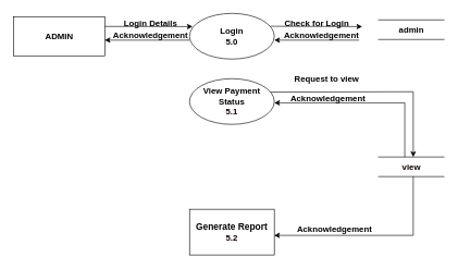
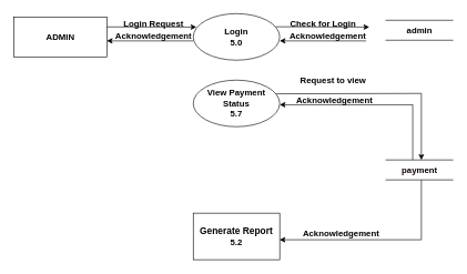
  <mxCell id="0" />
  <mxCell id="1" parent="0" />
  <mxCell id="2" style="edgeStyle=none;html=1;exitX=0;exitY=0.5;exitDx=0;exitDy=0;entryX=1;entryY=0.5;entryDx=0;entryDy=0;strokeColor=#000000;" parent="1" edge="1"><mxGeometry relative="1" as="geometry"><mxPoint x="290" y="61" as="sourcePoint" /><mxPoint x="160" y="61" as="targetPoint" /></mxGeometry></mxCell>
  <mxCell id="3" value="&lt;b style=&quot;font-size: 13px&quot;&gt;&lt;font color=&quot;#000000&quot; style=&quot;font-size: 13px&quot;&gt;Login&lt;br&gt;5.0&lt;/font&gt;&lt;/b&gt;" style="ellipse;whiteSpace=wrap;html=1;strokeColor=#000000;fillColor=none;" parent="1" vertex="1"><mxGeometry x="290" y="20" width="130" height="70" as="geometry" /></mxCell>
  <mxCell id="4" style="edgeStyle=none;html=1;exitX=1;exitY=0.25;exitDx=0;exitDy=0;entryX=0.036;entryY=0.289;entryDx=0;entryDy=0;entryPerimeter=0;strokeColor=#000000;" parent="1" source="5" target="3" edge="1"><mxGeometry relative="1" as="geometry" /></mxCell>
  <mxCell id="5" value="&lt;b&gt;ADMIN&lt;/b&gt;" style="html=1;dashed=0;whitespace=wrap;fontSize=13;fontColor=#000000;strokeColor=#000000;fillColor=none;" parent="1" vertex="1"><mxGeometry x="20" y="25" width="140" height="60" as="geometry" /></mxCell>
  <mxCell id="6" style="edgeStyle=none;html=1;exitX=0;exitY=0.5;exitDx=0;exitDy=0;entryX=1;entryY=0.5;entryDx=0;entryDy=0;strokeColor=#000000;" parent="1" edge="1"><mxGeometry relative="1" as="geometry"><mxPoint x="550" y="61" as="sourcePoint" /><mxPoint x="420" y="61" as="targetPoint" /></mxGeometry></mxCell>
  <mxCell id="7" style="edgeStyle=none;html=1;exitX=0.952;exitY=0.282;exitDx=0;exitDy=0;entryX=0.036;entryY=0.289;entryDx=0;entryDy=0;entryPerimeter=0;strokeColor=#000000;exitPerimeter=0;" parent="1" source="3" edge="1"><mxGeometry relative="1" as="geometry"><mxPoint x="420" y="40" as="sourcePoint" /><mxPoint x="554.68" y="40.23" as="targetPoint" /></mxGeometry></mxCell>
  <mxCell id="8" value="&lt;font style=&quot;font-size: 13px&quot; color=&quot;#000000&quot;&gt;&lt;b&gt;admin&lt;/b&gt;&lt;/font&gt;" style="html=1;dashed=0;whitespace=wrap;shape=partialRectangle;right=0;left=0;fillColor=none;strokeColor=#000000;" parent="1" vertex="1"><mxGeometry x="580" y="30" width="100" height="30" as="geometry" /></mxCell>
  <mxCell id="9" style="edgeStyle=elbowEdgeStyle;elbow=vertical;html=1;exitX=0.956;exitY=0.294;exitDx=0;exitDy=0;entryX=0.5;entryY=0;entryDx=0;entryDy=0;fontSize=13;fontColor=#0F0000;strokeColor=#000000;exitPerimeter=0;rounded=0;" parent="1" source="10" edge="1"><mxGeometry relative="1" as="geometry"><mxPoint x="417.28" y="140.58" as="sourcePoint" /><mxPoint x="633" y="240" as="targetPoint" /><Array as="points"><mxPoint x="513" y="140" /><mxPoint x="533" y="155" /></Array></mxGeometry></mxCell>
- <mxCell id="10" value="&lt;font color=&quot;#000000&quot;&gt;&lt;span style=&quot;font-size: 13px&quot;&gt;&lt;b&gt;View Payment Status&lt;br&gt;&lt;/b&gt;&lt;/span&gt;&lt;/font&gt;&lt;b&gt;&lt;font style=&quot;font-size: 13px&quot; color=&quot;#0f0000&quot;&gt;5.1&lt;/font&gt;&lt;/b&gt;" style="ellipse;whiteSpace=wrap;html=1;strokeColor=#000000;fillColor=none;" parent="1" vertex="1"><mxGeometry x="290" y="120" width="130" height="70" as="geometry" /></mxCell>
+ <mxCell id="10" value="&lt;font color=&quot;#000000&quot;&gt;&lt;span style=&quot;font-size: 13px&quot;&gt;&lt;b&gt;View Payment Status&lt;br&gt;&lt;/b&gt;&lt;/span&gt;&lt;/font&gt;&lt;b&gt;&lt;font style=&quot;font-size: 13px&quot; color=&quot;#0f0000&quot;&gt;5.7&lt;/font&gt;&lt;/b&gt;" style="ellipse;whiteSpace=wrap;html=1;strokeColor=#000000;fillColor=none;" parent="1" vertex="1"><mxGeometry x="290" y="120" width="130" height="70" as="geometry" /></mxCell>
  <mxCell id="11" value="&lt;b&gt;&lt;font color=&quot;#000000&quot;&gt;&lt;span style=&quot;font-size: 14px&quot;&gt;Generate Report&lt;br&gt;&lt;/span&gt;&lt;/font&gt;&lt;font style=&quot;font-size: 13px&quot; color=&quot;#0f0000&quot;&gt;5.2&lt;/font&gt;&lt;/b&gt;" style="whiteSpace=wrap;html=1;strokeColor=#000000;fillColor=none;rounded=0;" parent="1" vertex="1"><mxGeometry x="290" y="320" width="130" height="70" as="geometry" /></mxCell>
  <mxCell id="12" style="edgeStyle=elbowEdgeStyle;rounded=0;elbow=vertical;html=1;exitX=0.4;exitY=0.005;exitDx=0;exitDy=0;entryX=1;entryY=0.5;entryDx=0;entryDy=0;fontSize=13;fontColor=#0F0000;strokeColor=#000000;exitPerimeter=0;" parent="1" edge="1" source="14"><mxGeometry relative="1" as="geometry"><mxPoint x="620" y="242" as="sourcePoint" /><mxPoint x="420" y="157" as="targetPoint" /><Array as="points"><mxPoint x="610" y="157" /></Array></mxGeometry></mxCell>
  <mxCell id="13" style="edgeStyle=elbowEdgeStyle;rounded=0;elbow=vertical;html=1;exitX=0.5;exitY=1;exitDx=0;exitDy=0;fontSize=13;fontColor=#0F0000;strokeColor=#000000;entryX=0.999;entryY=0.569;entryDx=0;entryDy=0;entryPerimeter=0;" parent="1" target="11" edge="1"><mxGeometry relative="1" as="geometry"><mxPoint x="633" y="270" as="sourcePoint" /><mxPoint x="422.333" y="360" as="targetPoint" /><Array as="points"><mxPoint x="503" y="360" /><mxPoint x="513" y="380" /></Array></mxGeometry></mxCell>
- <mxCell id="14" value="&lt;b&gt;view&lt;/b&gt;" style="html=1;dashed=0;whitespace=wrap;shape=partialRectangle;right=0;left=0;labelBackgroundColor=none;fontSize=13;fontColor=#0F0000;strokeColor=#000000;fillColor=none;" parent="1" vertex="1"><mxGeometry x="580" y="240" width="100" height="30" as="geometry" /></mxCell>
- <mxCell id="15" value="&lt;b&gt;&lt;font color=&quot;#000000&quot; style=&quot;font-size: 13px&quot;&gt;Login Details&lt;/font&gt;&lt;/b&gt;" style="text;html=1;align=center;verticalAlign=middle;resizable=0;points=[];autosize=1;strokeColor=none;fillColor=none;" vertex="1" parent="1"><mxGeometry x="180" y="25" width="100" height="20" as="geometry" /></mxCell>
+ <mxCell id="14" value="&lt;b&gt;payment&lt;/b&gt;" style="html=1;dashed=0;whitespace=wrap;shape=partialRectangle;right=0;left=0;labelBackgroundColor=none;fontSize=13;fontColor=#0F0000;strokeColor=#000000;fillColor=none;" parent="1" vertex="1"><mxGeometry x="580" y="240" width="100" height="30" as="geometry" /></mxCell>
+ <mxCell id="15" value="&lt;b&gt;&lt;font color=&quot;#000000&quot; style=&quot;font-size: 13px&quot;&gt;Login Request&lt;/font&gt;&lt;/b&gt;" style="text;html=1;align=center;verticalAlign=middle;resizable=0;points=[];autosize=1;strokeColor=none;fillColor=none;" vertex="1" parent="1"><mxGeometry x="180" y="25" width="100" height="20" as="geometry" /></mxCell>
  <mxCell id="16" value="&lt;b&gt;Acknowledgement&lt;/b&gt;" style="text;html=1;align=center;verticalAlign=middle;resizable=0;points=[];autosize=1;strokeColor=none;fillColor=none;fontSize=13;fontColor=#000000;" vertex="1" parent="1"><mxGeometry x="165" y="44" width="130" height="20" as="geometry" /></mxCell>
  <mxCell id="17" value="&lt;b&gt;Check for Login&lt;/b&gt;" style="text;html=1;align=center;verticalAlign=middle;resizable=0;points=[];autosize=1;strokeColor=none;fillColor=none;fontSize=13;fontColor=#000000;" vertex="1" parent="1"><mxGeometry x="430" y="25" width="110" height="20" as="geometry" /></mxCell>
  <mxCell id="18" value="&lt;b&gt;Acknowledgement&lt;/b&gt;" style="text;html=1;align=center;verticalAlign=middle;resizable=0;points=[];autosize=1;strokeColor=none;fillColor=none;fontSize=13;fontColor=#000000;" vertex="1" parent="1"><mxGeometry x="427" y="44" width="130" height="20" as="geometry" /></mxCell>
  <mxCell id="19" value="&lt;b&gt;&lt;font style=&quot;font-size: 13px&quot; color=&quot;#000000&quot;&gt;Request to view&amp;nbsp;&lt;/font&gt;&lt;/b&gt;" style="text;html=1;align=center;verticalAlign=middle;resizable=0;points=[];autosize=1;strokeColor=none;fillColor=none;" vertex="1" parent="1"><mxGeometry x="442" y="110" width="120" height="20" as="geometry" /></mxCell>
  <mxCell id="20" value="&lt;b&gt;Acknowledgement&lt;/b&gt;" style="text;html=1;align=center;verticalAlign=middle;resizable=0;points=[];autosize=1;strokeColor=none;fillColor=none;fontSize=13;fontColor=#000000;" vertex="1" parent="1"><mxGeometry x="437" y="140" width="130" height="20" as="geometry" /></mxCell>
  <mxCell id="21" value="&lt;b&gt;Acknowledgement&lt;/b&gt;" style="text;html=1;align=center;verticalAlign=middle;resizable=0;points=[];autosize=1;strokeColor=none;fillColor=none;fontSize=13;fontColor=#000000;" vertex="1" parent="1"><mxGeometry x="447" y="340" width="130" height="20" as="geometry" /></mxCell>
